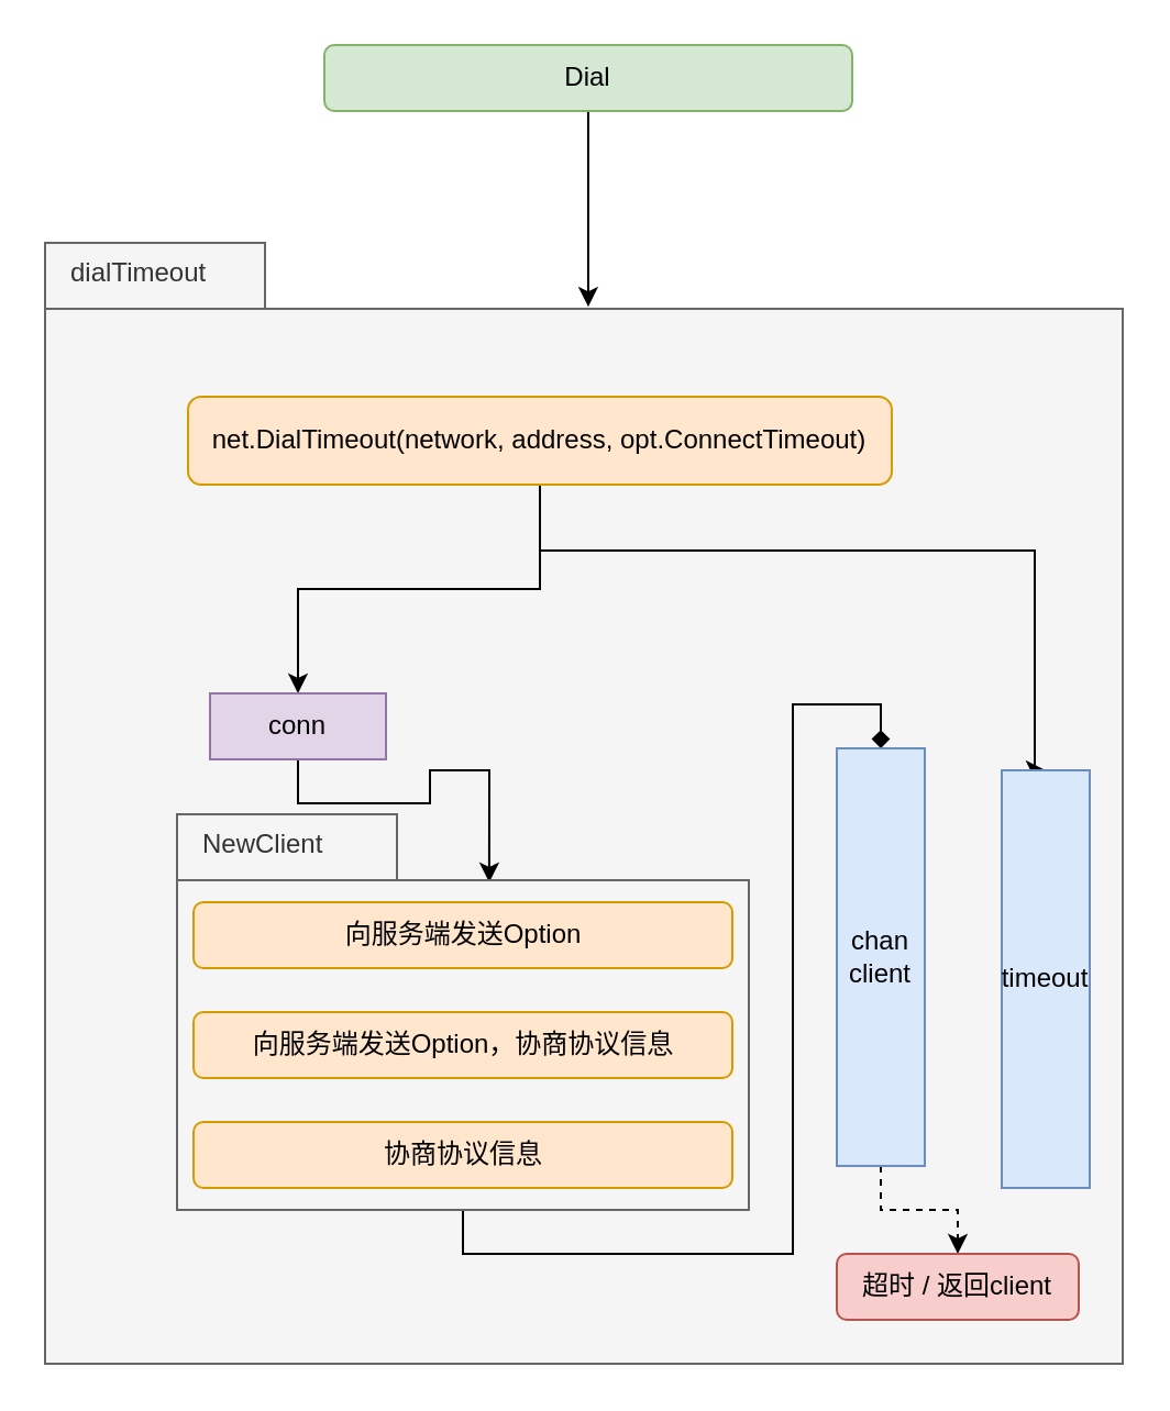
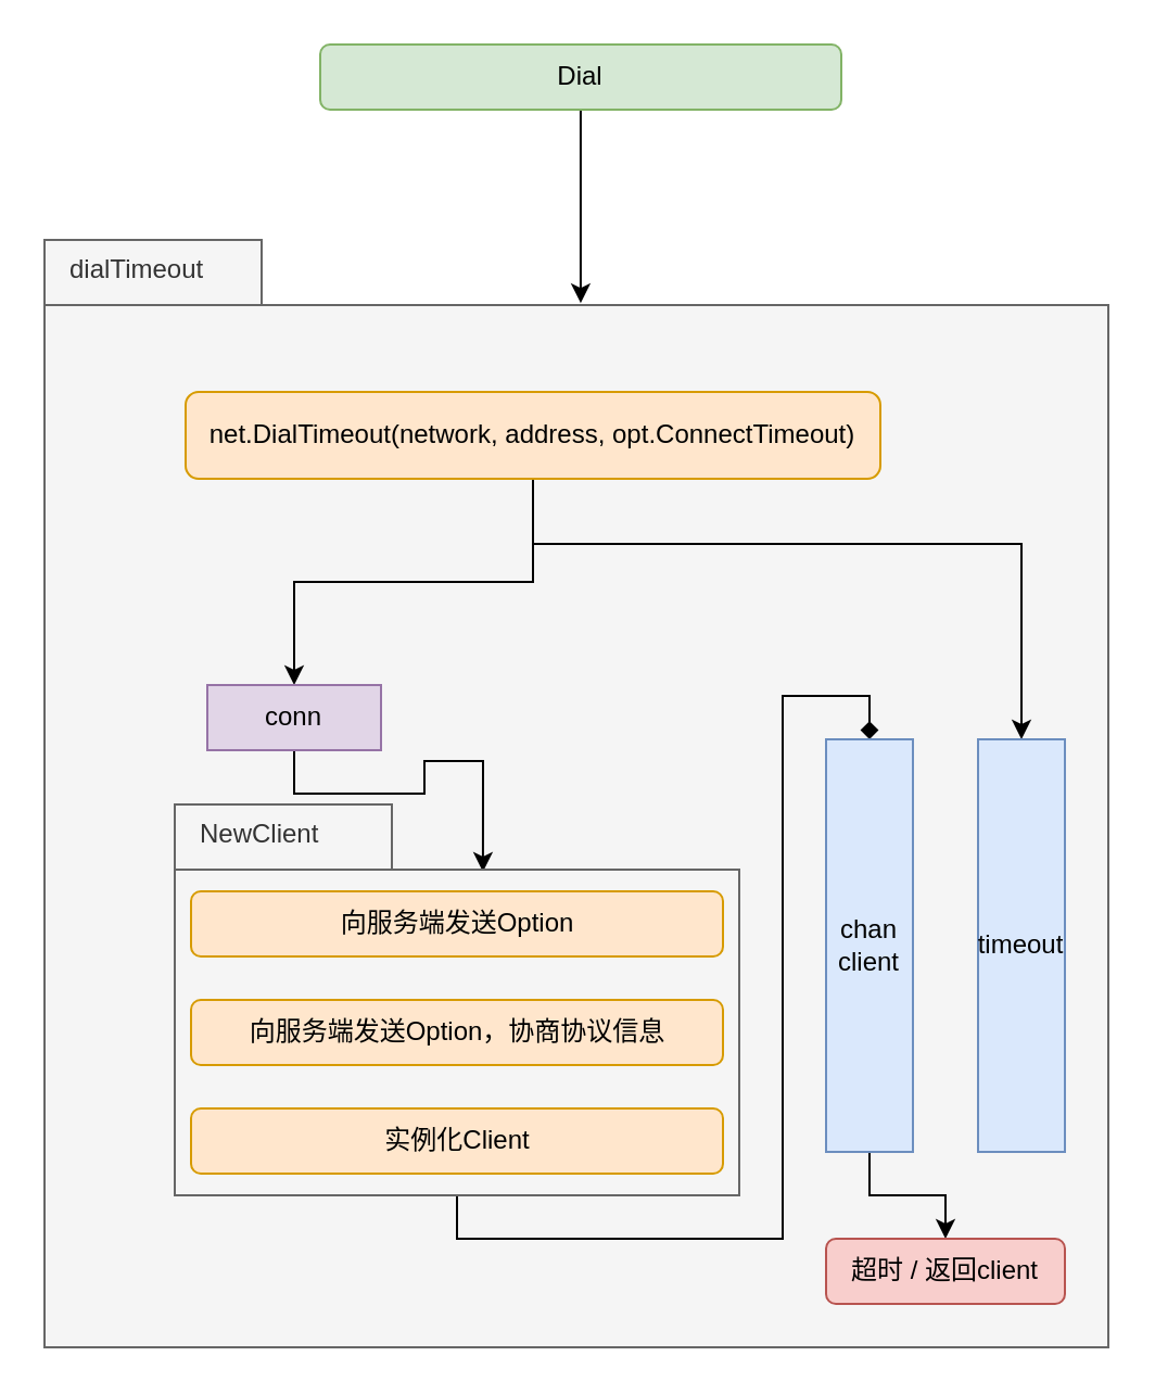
  <mxCell id="0" />
  <mxCell id="1" parent="0" />
  <mxCell id="2" value="dialTimeout" style="shape=folder;html=1;tabWidth=100;tabHeight=30;tabPosition=left;align=left;verticalAlign=top;spacingLeft=10;whiteSpace=wrap;fillColor=#f5f5f5;fontColor=#333333;strokeColor=#666666;" vertex="1" parent="1"><mxGeometry x="20" y="110" width="490" height="510" as="geometry" /></mxCell>
  <mxCell id="3" style="edgeStyle=orthogonalEdgeStyle;rounded=0;orthogonalLoop=1;jettySize=auto;html=1;entryX=0.504;entryY=0.057;entryDx=0;entryDy=0;entryPerimeter=0;" edge="1" parent="1" source="4" target="2"><mxGeometry relative="1" as="geometry" /></mxCell>
  <mxCell id="4" value="Dial" style="rounded=1;whiteSpace=wrap;html=1;fillColor=#d5e8d4;strokeColor=#82b366;" vertex="1" parent="1"><mxGeometry x="147" y="20" width="240" height="30" as="geometry" /></mxCell>
  <mxCell id="5" style="edgeStyle=orthogonalEdgeStyle;rounded=0;orthogonalLoop=1;jettySize=auto;html=1;" edge="1" parent="1" source="7" target="9"><mxGeometry relative="1" as="geometry" /></mxCell>
  <mxCell id="6" style="edgeStyle=orthogonalEdgeStyle;rounded=0;orthogonalLoop=1;jettySize=auto;html=1;entryX=0.5;entryY=0;entryDx=0;entryDy=0;exitX=0.5;exitY=1;exitDx=0;exitDy=0;" edge="1" parent="1" source="7" target="17"><mxGeometry relative="1" as="geometry"><Array as="points"><mxPoint x="245" y="250" /><mxPoint x="470" y="250" /></Array></mxGeometry></mxCell>
  <mxCell id="7" value="net.DialTimeout(network, address, opt.ConnectTimeout)" style="rounded=1;whiteSpace=wrap;html=1;fillColor=#ffe6cc;strokeColor=#d79b00;" vertex="1" parent="1"><mxGeometry x="85" y="180" width="320" height="40" as="geometry" /></mxCell>
  <mxCell id="8" style="edgeStyle=orthogonalEdgeStyle;rounded=0;orthogonalLoop=1;jettySize=auto;html=1;entryX=0.546;entryY=0.172;entryDx=0;entryDy=0;entryPerimeter=0;" edge="1" parent="1" source="9" target="11"><mxGeometry relative="1" as="geometry" /></mxCell>
  <mxCell id="9" value="conn" style="rounded=0;whiteSpace=wrap;html=1;fillColor=#e1d5e7;strokeColor=#9673a6;" vertex="1" parent="1"><mxGeometry x="95" y="315" width="80" height="30" as="geometry" /></mxCell>
  <mxCell id="10" style="edgeStyle=orthogonalEdgeStyle;rounded=0;orthogonalLoop=1;jettySize=auto;html=1;entryX=0.5;entryY=0;entryDx=0;entryDy=0;exitX=0.5;exitY=1;exitDx=0;exitDy=0;exitPerimeter=0;endArrow=diamond;" edge="1" parent="1" source="11" target="16"><mxGeometry relative="1" as="geometry" /></mxCell>
  <mxCell id="11" value="NewClient" style="shape=folder;html=1;tabWidth=100;tabHeight=30;tabPosition=left;align=left;verticalAlign=top;spacingLeft=10;whiteSpace=wrap;fillColor=#f5f5f5;fontColor=#333333;strokeColor=#666666;" vertex="1" parent="1"><mxGeometry x="80" y="370" width="260" height="180" as="geometry" /></mxCell>
  <mxCell id="12" value="向服务端发送Option" style="rounded=1;whiteSpace=wrap;html=1;fillColor=#ffe6cc;strokeColor=#d79b00;" vertex="1" parent="1"><mxGeometry x="87.5" y="410" width="245" height="30" as="geometry" /></mxCell>
  <mxCell id="13" value="向服务端发送Option，协商协议信息" style="rounded=1;whiteSpace=wrap;html=1;fillColor=#ffe6cc;strokeColor=#d79b00;" vertex="1" parent="1"><mxGeometry x="87.5" y="460" width="245" height="30" as="geometry" /></mxCell>
- <mxCell id="14" value="协商协议信息" style="rounded=1;whiteSpace=wrap;html=1;fillColor=#ffe6cc;strokeColor=#d79b00;" vertex="1" parent="1"><mxGeometry x="87.5" y="510" width="245" height="30" as="geometry" /></mxCell>
- <mxCell id="15" style="edgeStyle=orthogonalEdgeStyle;rounded=0;orthogonalLoop=1;jettySize=auto;html=1;entryX=0.5;entryY=0;entryDx=0;entryDy=0;dashed=1;" edge="1" parent="1" source="16" target="18"><mxGeometry relative="1" as="geometry" /></mxCell>
+ <mxCell id="14" value="实例化Client" style="rounded=1;whiteSpace=wrap;html=1;fillColor=#ffe6cc;strokeColor=#d79b00;" vertex="1" parent="1"><mxGeometry x="87.5" y="510" width="245" height="30" as="geometry" /></mxCell>
+ <mxCell id="15" style="edgeStyle=orthogonalEdgeStyle;rounded=0;orthogonalLoop=1;jettySize=auto;html=1;entryX=0.5;entryY=0;entryDx=0;entryDy=0;" edge="1" parent="1" source="16" target="18"><mxGeometry relative="1" as="geometry" /></mxCell>
  <mxCell id="16" value="chan client" style="rounded=0;whiteSpace=wrap;html=1;fillColor=#dae8fc;strokeColor=#6c8ebf;" vertex="1" parent="1"><mxGeometry x="380" y="340" width="40" height="190" as="geometry" /></mxCell>
- <mxCell id="17" value="timeout" style="rounded=0;whiteSpace=wrap;html=1;fillColor=#dae8fc;strokeColor=#6c8ebf;" vertex="1" parent="1"><mxGeometry x="455" y="350" width="40" height="190" as="geometry" /></mxCell>
+ <mxCell id="17" value="timeout" style="rounded=0;whiteSpace=wrap;html=1;fillColor=#dae8fc;strokeColor=#6c8ebf;" vertex="1" parent="1"><mxGeometry x="450" y="340" width="40" height="190" as="geometry" /></mxCell>
  <mxCell id="18" value="超时 / 返回client" style="rounded=1;whiteSpace=wrap;html=1;fillColor=#f8cecc;strokeColor=#b85450;" vertex="1" parent="1"><mxGeometry x="380" y="570" width="110" height="30" as="geometry" /></mxCell>
